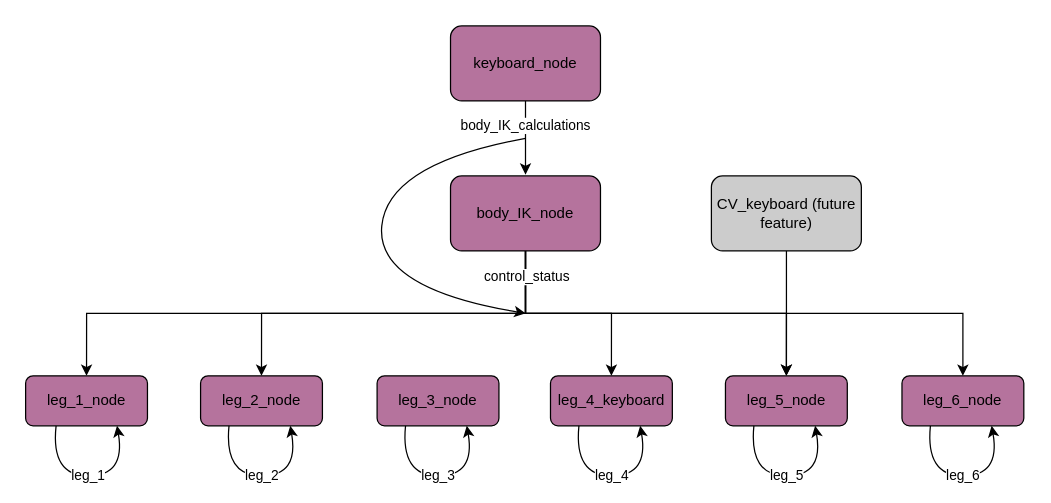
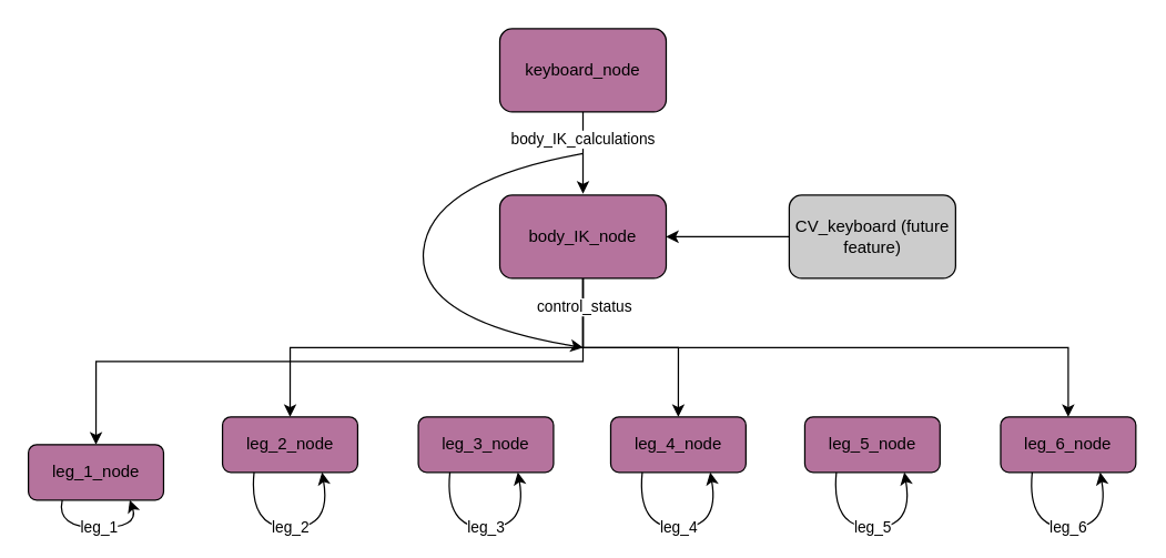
  <mxCell id="0" />
  <mxCell id="1" parent="0" />
  <mxCell id="2" style="edgeStyle=orthogonalEdgeStyle;rounded=0;orthogonalLoop=1;jettySize=auto;html=1;exitX=0.5;exitY=1;exitDx=0;exitDy=0;entryX=0.5;entryY=0;entryDx=0;entryDy=0;" edge="1" parent="1" source="8" target="16"><mxGeometry relative="1" as="geometry" /></mxCell>
- <mxCell id="3" style="edgeStyle=orthogonalEdgeStyle;rounded=0;orthogonalLoop=1;jettySize=auto;html=1;exitX=0.5;exitY=1;exitDx=0;exitDy=0;entryX=0.5;entryY=0;entryDx=0;entryDy=0;" edge="1" parent="1" source="8" target="15"><mxGeometry relative="1" as="geometry" /></mxCell>
  <mxCell id="4" style="edgeStyle=orthogonalEdgeStyle;rounded=0;orthogonalLoop=1;jettySize=auto;html=1;exitX=0.5;exitY=1;exitDx=0;exitDy=0;entryX=0.5;entryY=0;entryDx=0;entryDy=0;" edge="1" parent="1" source="8" target="14"><mxGeometry relative="1" as="geometry" /></mxCell>
  <mxCell id="5" style="edgeStyle=orthogonalEdgeStyle;rounded=0;orthogonalLoop=1;jettySize=auto;html=1;exitX=0.5;exitY=1;exitDx=0;exitDy=0;entryX=0.5;entryY=0;entryDx=0;entryDy=0;" edge="1" parent="1" source="8" target="12"><mxGeometry relative="1" as="geometry" /></mxCell>
  <mxCell id="6" style="edgeStyle=orthogonalEdgeStyle;rounded=0;orthogonalLoop=1;jettySize=auto;html=1;exitX=0.5;exitY=1;exitDx=0;exitDy=0;entryX=0.5;entryY=0;entryDx=0;entryDy=0;" edge="1" parent="1" source="8" target="13"><mxGeometry relative="1" as="geometry" /></mxCell>
  <mxCell id="7" value="control_status" style="edgeLabel;html=1;align=center;verticalAlign=middle;resizable=0;points=[];" vertex="1" connectable="0" parent="6"><mxGeometry x="-0.943" y="2" relative="1" as="geometry"><mxPoint x="-2" y="7" as="offset" /></mxGeometry></mxCell>
  <mxCell id="8" value="body_IK_node" style="rounded=1;whiteSpace=wrap;html=1;fillColor=#B5739D;" vertex="1" parent="1"><mxGeometry x="360" y="140" width="120" height="60" as="geometry" /></mxCell>
  <mxCell id="9" value="body_IK_calculations" style="edgeStyle=orthogonalEdgeStyle;rounded=0;orthogonalLoop=1;jettySize=auto;html=1;" edge="1" parent="1"><mxGeometry x="-0.3" relative="1" as="geometry"><mxPoint x="420" y="79" as="sourcePoint" /><mxPoint x="420" y="139" as="targetPoint" /><mxPoint as="offset" /></mxGeometry></mxCell>
  <mxCell id="10" value="keyboard_node" style="rounded=1;whiteSpace=wrap;html=1;fillColor=#B5739D;" vertex="1" parent="1"><mxGeometry x="360" y="20" width="120" height="60" as="geometry" /></mxCell>
  <mxCell id="11" value="leg_3_node" style="rounded=1;whiteSpace=wrap;html=1;fillColor=#B5739D;" vertex="1" parent="1"><mxGeometry x="301.25" y="300" width="97.5" height="40" as="geometry" /></mxCell>
  <mxCell id="12" value="leg_2_node" style="rounded=1;whiteSpace=wrap;html=1;fillColor=#B5739D;" vertex="1" parent="1"><mxGeometry x="160" y="300" width="97.5" height="40" as="geometry" /></mxCell>
- <mxCell id="13" value="leg_1_node&lt;br&gt;" style="rounded=1;whiteSpace=wrap;html=1;fillColor=#B5739D;" vertex="1" parent="1"><mxGeometry x="20" y="300" width="97.5" height="40" as="geometry" /></mxCell>
+ <mxCell id="13" value="leg_1_node&lt;br&gt;" style="rounded=1;whiteSpace=wrap;html=1;fillColor=#B5739D;" vertex="1" parent="1"><mxGeometry x="20" y="320" width="97.5" height="40" as="geometry" /></mxCell>
  <mxCell id="14" value="leg_6_node" style="rounded=1;whiteSpace=wrap;html=1;fillColor=#B5739D;" vertex="1" parent="1"><mxGeometry x="721.25" y="300" width="97.5" height="40" as="geometry" /></mxCell>
  <mxCell id="15" value="leg_5_node" style="rounded=1;whiteSpace=wrap;html=1;fillColor=#B5739D;" vertex="1" parent="1"><mxGeometry x="580" y="300" width="97.5" height="40" as="geometry" /></mxCell>
- <mxCell id="16" value="leg_4_keyboard" style="rounded=1;whiteSpace=wrap;html=1;fillColor=#B5739D;" vertex="1" parent="1"><mxGeometry x="440" y="300" width="97.5" height="40" as="geometry" /></mxCell>
+ <mxCell id="16" value="leg_4_node" style="rounded=1;whiteSpace=wrap;html=1;fillColor=#B5739D;" vertex="1" parent="1"><mxGeometry x="440" y="300" width="97.5" height="40" as="geometry" /></mxCell>
  <mxCell id="17" value="leg_1" style="curved=1;endArrow=classic;html=1;rounded=0;exitX=0.25;exitY=1;exitDx=0;exitDy=0;entryX=0.75;entryY=1;entryDx=0;entryDy=0;" edge="1" parent="1" source="13" target="13"><mxGeometry width="50" height="50" relative="1" as="geometry"><mxPoint x="100" y="410" as="sourcePoint" /><mxPoint x="150" y="360" as="targetPoint" /><Array as="points"><mxPoint x="40" y="380" /><mxPoint x="100" y="380" /></Array></mxGeometry></mxCell>
  <mxCell id="18" value="" style="curved=1;endArrow=classic;html=1;rounded=0;" edge="1" parent="1"><mxGeometry width="50" height="50" relative="1" as="geometry"><mxPoint x="420" y="110" as="sourcePoint" /><mxPoint x="420" y="250" as="targetPoint" /><Array as="points"><mxPoint x="310" y="130" /><mxPoint x="300" y="230" /></Array></mxGeometry></mxCell>
  <mxCell id="19" value="leg_2" style="curved=1;endArrow=classic;html=1;rounded=0;exitX=0.25;exitY=1;exitDx=0;exitDy=0;entryX=0.75;entryY=1;entryDx=0;entryDy=0;" edge="1" parent="1"><mxGeometry width="50" height="50" relative="1" as="geometry"><mxPoint x="182.75" y="340" as="sourcePoint" /><mxPoint x="231.75" y="340" as="targetPoint" /><Array as="points"><mxPoint x="178.75" y="380" /><mxPoint x="238.75" y="380" /></Array></mxGeometry></mxCell>
  <mxCell id="20" value="leg_3" style="curved=1;endArrow=classic;html=1;rounded=0;exitX=0.25;exitY=1;exitDx=0;exitDy=0;entryX=0.75;entryY=1;entryDx=0;entryDy=0;" edge="1" parent="1"><mxGeometry width="50" height="50" relative="1" as="geometry"><mxPoint x="324" y="340" as="sourcePoint" /><mxPoint x="373" y="340" as="targetPoint" /><Array as="points"><mxPoint x="320" y="380" /><mxPoint x="380" y="380" /></Array></mxGeometry></mxCell>
  <mxCell id="21" value="leg_4" style="curved=1;endArrow=classic;html=1;rounded=0;exitX=0.25;exitY=1;exitDx=0;exitDy=0;entryX=0.75;entryY=1;entryDx=0;entryDy=0;" edge="1" parent="1"><mxGeometry width="50" height="50" relative="1" as="geometry"><mxPoint x="462.75" y="340" as="sourcePoint" /><mxPoint x="511.75" y="340" as="targetPoint" /><Array as="points"><mxPoint x="458.75" y="380" /><mxPoint x="518.75" y="380" /></Array></mxGeometry></mxCell>
  <mxCell id="22" value="leg_5" style="curved=1;endArrow=classic;html=1;rounded=0;exitX=0.25;exitY=1;exitDx=0;exitDy=0;entryX=0.75;entryY=1;entryDx=0;entryDy=0;" edge="1" parent="1"><mxGeometry width="50" height="50" relative="1" as="geometry"><mxPoint x="602.75" y="340" as="sourcePoint" /><mxPoint x="651.75" y="340" as="targetPoint" /><Array as="points"><mxPoint x="598.75" y="380" /><mxPoint x="658.75" y="380" /></Array></mxGeometry></mxCell>
  <mxCell id="23" value="leg_6" style="curved=1;endArrow=classic;html=1;rounded=0;exitX=0.25;exitY=1;exitDx=0;exitDy=0;entryX=0.75;entryY=1;entryDx=0;entryDy=0;" edge="1" parent="1"><mxGeometry width="50" height="50" relative="1" as="geometry"><mxPoint x="744" y="340" as="sourcePoint" /><mxPoint x="793" y="340" as="targetPoint" /><Array as="points"><mxPoint x="740" y="380" /><mxPoint x="800" y="380" /></Array></mxGeometry></mxCell>
- <mxCell id="24" value="" style="edgeStyle=orthogonalEdgeStyle;rounded=0;orthogonalLoop=1;jettySize=auto;html=1;" edge="1" parent="1" source="25" target="15"><mxGeometry relative="1" as="geometry" /></mxCell>
+ <mxCell id="24" value="" style="edgeStyle=orthogonalEdgeStyle;rounded=0;orthogonalLoop=1;jettySize=auto;html=1;" edge="1" parent="1" source="25" target="8"><mxGeometry relative="1" as="geometry" /></mxCell>
  <mxCell id="25" value="CV_keyboard (future feature)" style="rounded=1;whiteSpace=wrap;html=1;fillColor=#CCCCCC;" vertex="1" parent="1"><mxGeometry x="568.75" y="140" width="120" height="60" as="geometry" /></mxCell>
